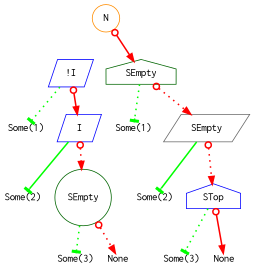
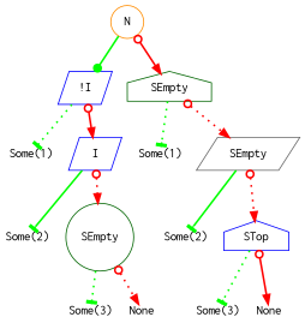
  digraph {
    node [color=darkgreen fontname=Courier fontsize=14 shape=plain]
    edge [arrowhead=normal color=green penwidth=2 style=dotted]
    n1 [color=blue label="!I" shape=parallelogram]
    n2 [label=SEmpty shape=house]
    n3 [label="Some(1)"]
    n4 [color=blue label=I shape=parallelogram]
    n5 [label="Some(2)"]
    n6 [label=SEmpty shape=circle]
    n7 [color=gray40 label="Some(3)"]
    n8 [label=None]
    n9 [label="Some(1)"]
    n10 [color=gray40 label=SEmpty shape=parallelogram]
    n11 [color=blue label="Some(2)"]
    n12 [color=blue label=STop shape=house]
    n13 [label="Some(3)"]
    n14 [color=darkorange label=None]
    n15 [color=darkorange label=N shape=circle]
    subgraph sub_1 {
      rank=same
      n1
      n2
    }
    subgraph sub_2 {
      rank=same
      n3
      n4
    }
    subgraph sub_3 {
      rank=same
      n5
      n6
    }
    subgraph sub_4 {
      rank=same
      n7
      n8
    }
    subgraph sub_5 {
      rank=same
      n9
      n10
    }
    subgraph sub_6 {
      rank=same
      n11
      n12
    }
    subgraph sub_7 {
      rank=same
      n13
      n14
    }
    n1 -> n3 [arrowhead=tee]
    n1 -> n4 [arrowtail=odot color=red dir=both style=bold]
    n2 -> n9 [arrowhead=tee]
    n2 -> n10 [arrowtail=odot color=red dir=both]
    n4 -> n5 [arrowhead=tee style=bold]
    n4 -> n6 [arrowtail=odot color=red dir=both]
    n6 -> n7 [arrowhead=tee]
    n6 -> n8 [arrowtail=odot color=red dir=both]
    n10 -> n11 [arrowhead=tee style=bold]
    n10 -> n12 [arrowtail=odot color=red dir=both]
    n12 -> n13 [arrowhead=tee]
    n12 -> n14 [arrowtail=odot color=red dir=both style=bold]
+   n15 -> n1 [arrowhead=dot style=bold]
    n15 -> n2 [arrowtail=odot color=red dir=both style=bold]
  }
